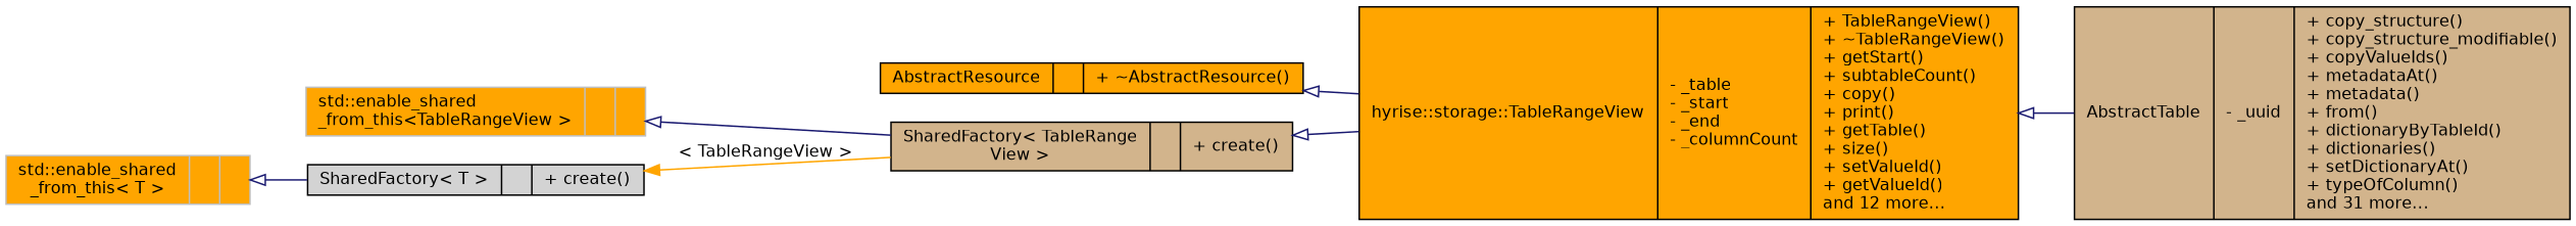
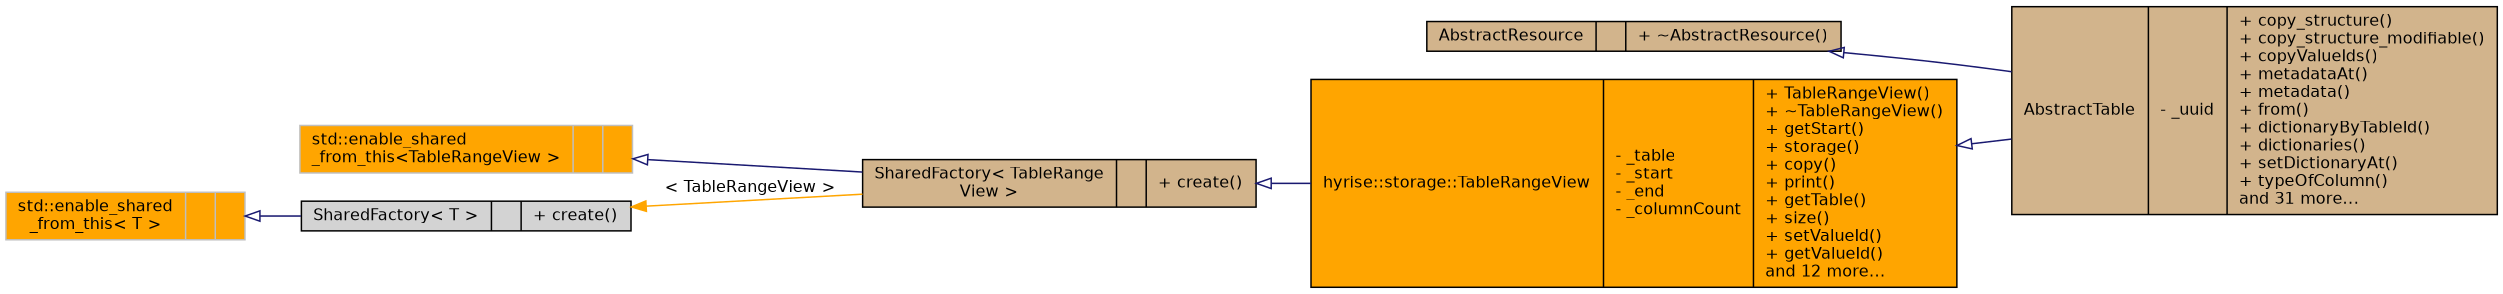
  digraph {
    rankdir=LR
    node [color=black fillcolor=orange fontname=Helvetica fontsize=11 shape=record style=filled]
    edge [arrowtail=onormal color=midnightblue dir=back fontname=Helvetica fontsize=11 labelfontname=Helvetica labelfontsize=11 style=solid]
-   n1 [fontcolor=black height=0.2 label="{hyrise::storage::TableRangeView\n|- _table\l- _start\l- _end\l- _columnCount\l|+ TableRangeView()\l+ ~TableRangeView()\l+ getStart()\l+ subtableCount()\l+ copy()\l+ print()\l+ getTable()\l+ size()\l+ setValueId()\l+ getValueId()\land 12 more...\l}" width=0.4]
+   n1 [fontcolor=black height=0.2 label="{hyrise::storage::TableRangeView\n|- _table\l- _start\l- _end\l- _columnCount\l|+ TableRangeView()\l+ ~TableRangeView()\l+ getStart()\l+ storage()\l+ copy()\l+ print()\l+ getTable()\l+ size()\l+ setValueId()\l+ getValueId()\land 12 more...\l}" width=0.4]
    n2 [fillcolor=tan height=0.2 label="{AbstractTable\n|- _uuid\l|+ copy_structure()\l+ copy_structure_modifiable()\l+ copyValueIds()\l+ metadataAt()\l+ metadata()\l+ from()\l+ dictionaryByTableId()\l+ dictionaries()\l+ setDictionaryAt()\l+ typeOfColumn()\land 31 more...\l}" width=0.4]
-   n3 [height=0.2 label="{AbstractResource\n||+ ~AbstractResource()\l}" width=0.4]
+   n3 [fillcolor=tan height=0.2 label="{AbstractResource\n||+ ~AbstractResource()\l}" width=0.4]
    n4 [fillcolor=tan height=0.2 label="{SharedFactory\< TableRange\lView \>\n||+ create()\l}" width=0.4]
    n5 [color=grey75 height=0.2 label="{std::enable_shared\l_from_this\<TableRangeView \>\n||}" width=0.4]
    n6 [fillcolor=lightgrey height=0.2 label="{SharedFactory\< T \>\n||+ create()\l}" width=0.4]
    n7 [color=grey75 height=0.2 label="{std::enable_shared\l_from_this\< T \>\n||}" width=0.4]
    n1 -> n2
-   n3 -> n1
+   n3 -> n2
    n4 -> n1
    n5 -> n4
    n6 -> n4 [color=orange label=" \< TableRangeView \>" arrowtail=""]
    n7 -> n6
  }
